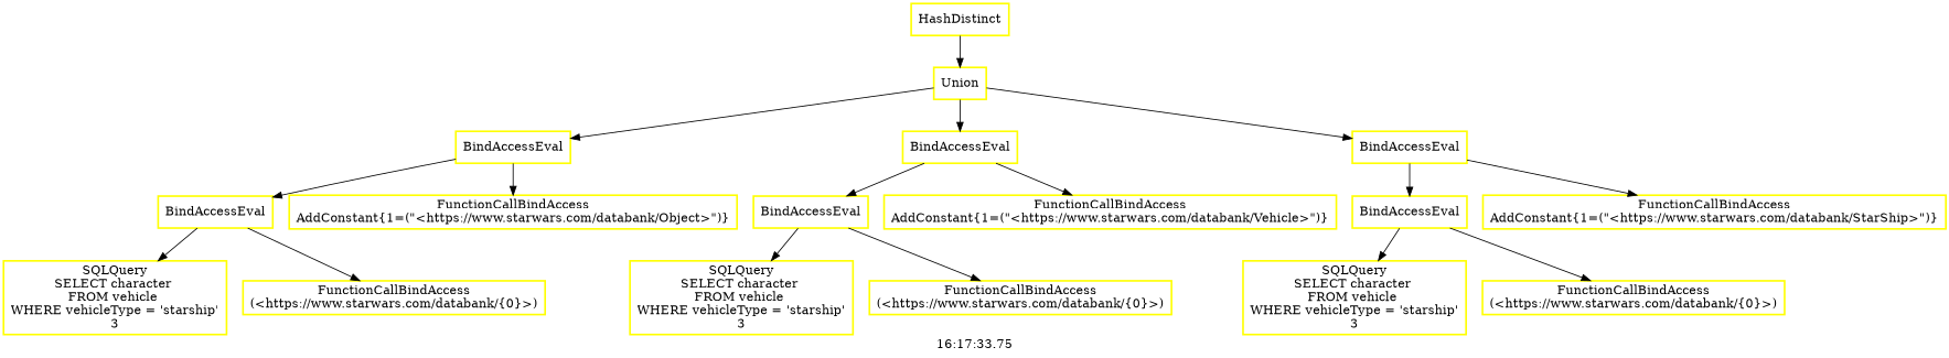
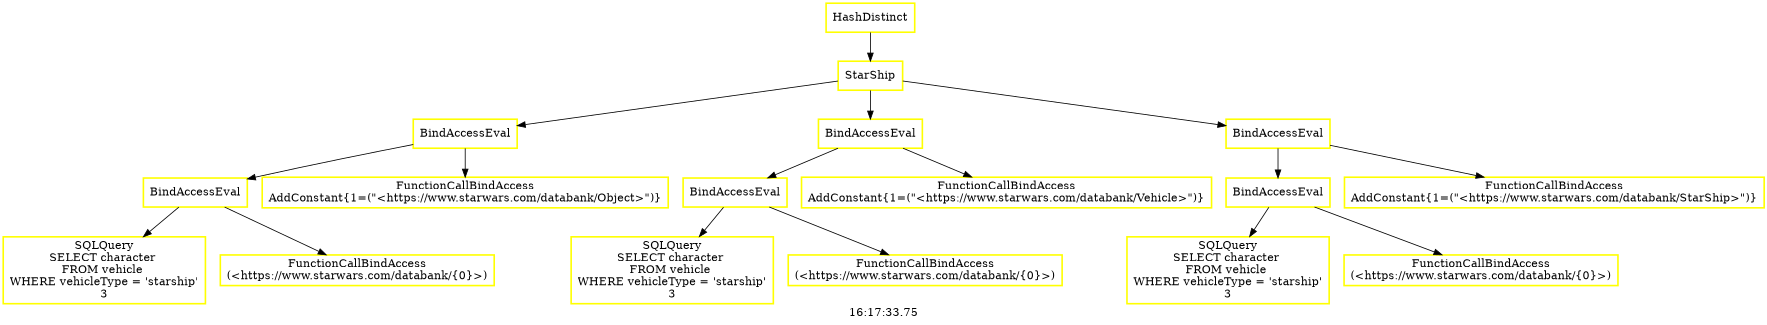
  digraph {
    label="16:17:33.75"
    node [color=yellow fontcolor=black shape=rectangle style=bold]
    edge [color=black]
    n1 [label=HashDistinct]
-   n2 [label=Union]
+   n2 [label=StarShip]
    n3 [label=BindAccessEval]
    n4 [label=BindAccessEval]
    n5 [label=BindAccessEval]
    n6 [label=BindAccessEval]
    n7 [label="FunctionCallBindAccess\nAddConstant{1=(\"<https://www.starwars.com/databank/Object>\")}"]
    n8 [label="SQLQuery\nSELECT character \nFROM vehicle \nWHERE vehicleType = 'starship'\n3"]
    n9 [label="FunctionCallBindAccess\n(<https://www.starwars.com/databank/{0}>)"]
    n10 [label=BindAccessEval]
    n11 [label="FunctionCallBindAccess\nAddConstant{1=(\"<https://www.starwars.com/databank/Vehicle>\")}"]
    n12 [label="SQLQuery\nSELECT character \nFROM vehicle \nWHERE vehicleType = 'starship'\n3"]
    n13 [label="FunctionCallBindAccess\n(<https://www.starwars.com/databank/{0}>)"]
    n14 [label=BindAccessEval]
    n15 [label="FunctionCallBindAccess\nAddConstant{1=(\"<https://www.starwars.com/databank/StarShip>\")}"]
    n16 [label="SQLQuery\nSELECT character \nFROM vehicle \nWHERE vehicleType = 'starship'\n3"]
    n17 [label="FunctionCallBindAccess\n(<https://www.starwars.com/databank/{0}>)"]
    n1 -> n2
    n2 -> n3
    n2 -> n4
    n2 -> n5
    n3 -> n6
    n3 -> n7
    n4 -> n10
    n4 -> n11
    n5 -> n14
    n5 -> n15
    n6 -> n8
    n6 -> n9
    n10 -> n12
    n10 -> n13
    n14 -> n16
    n14 -> n17
  }
